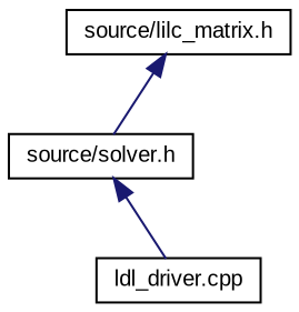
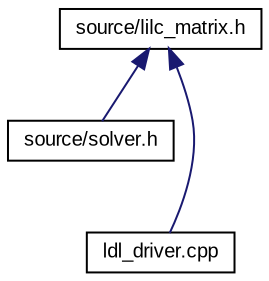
  digraph {
    fontname="Liberation Sans"
    node [color=black fillcolor=white fontname="Liberation Sans" fontsize=10 shape=record style=filled]
    edge [color=midnightblue dir=back fontname="Liberation Sans" fontsize=10 labelfontname=Helvetica labelfontsize=10 style=solid]
    n1 [height=0.2 label="source/lilc_matrix.h" width=0.4]
    n2 [height=0.2 label="source/solver.h" width=0.4]
    n3 [height=0.2 label="ldl_driver.cpp" width=0.4]
    n1 -> n2
-   n2 -> n3
+   n1 -> n3
  }
